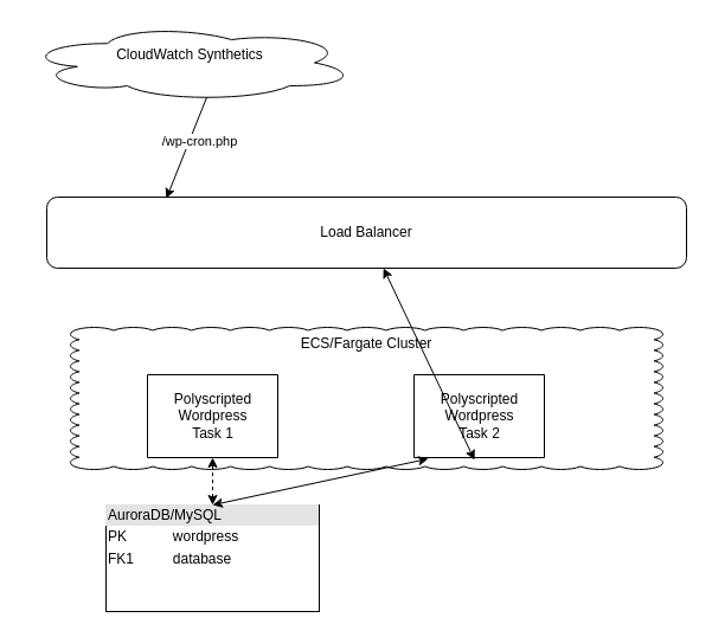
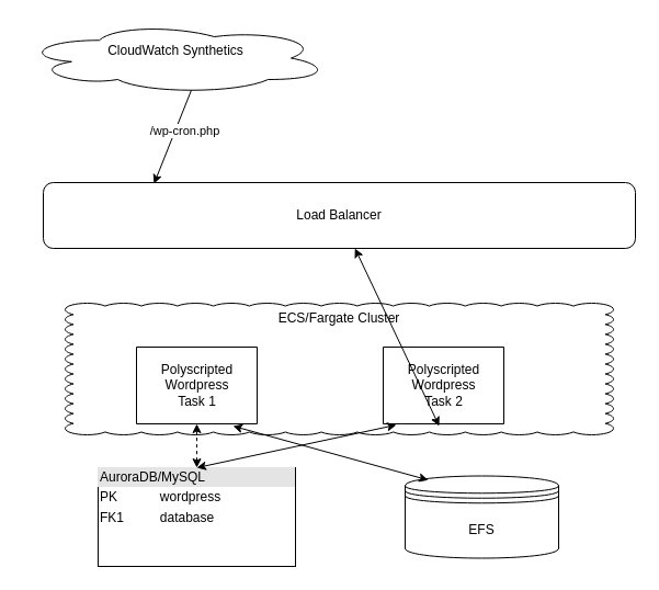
  <mxCell id="0" />
  <mxCell id="1" parent="0" />
+ <mxCell id="2" value="EFS" style="shape=datastore;whiteSpace=wrap;html=1;" parent="1" vertex="1"><mxGeometry x="369" y="433.5" width="140" height="75" as="geometry" /></mxCell>
  <mxCell id="3" value="&lt;div style=&quot;box-sizing: border-box ; width: 100% ; background: #e4e4e4 ; padding: 2px&quot;&gt;AuroraDB/MySQL&lt;br&gt;&lt;/div&gt;&lt;table style=&quot;width: 100% ; font-size: 1em&quot; cellspacing=&quot;0&quot; cellpadding=&quot;2&quot;&gt;&lt;tbody&gt;&lt;tr&gt;&lt;td&gt;PK&lt;/td&gt;&lt;td&gt;wordpress&lt;/td&gt;&lt;/tr&gt;&lt;tr&gt;&lt;td&gt;FK1&lt;/td&gt;&lt;td&gt;database&lt;/td&gt;&lt;/tr&gt;&lt;tr&gt;&lt;td&gt;&lt;br&gt;&lt;/td&gt;&lt;td&gt;&lt;br&gt;&lt;/td&gt;&lt;/tr&gt;&lt;/tbody&gt;&lt;/table&gt;" style="verticalAlign=top;align=left;overflow=fill;html=1;" parent="1" vertex="1"><mxGeometry x="89" y="426" width="180" height="90" as="geometry" /></mxCell>
  <mxCell id="4" value="ECS/Fargate Cluster" style="whiteSpace=wrap;html=1;shape=mxgraph.basic.cloud_rect;verticalAlign=top;" parent="1" vertex="1"><mxGeometry x="59" y="276" width="500" height="120" as="geometry" /></mxCell>
  <mxCell id="5" value="&lt;div&gt;Polyscripted &lt;br&gt;&lt;/div&gt;&lt;div&gt;Wordpress&lt;/div&gt;&lt;div&gt;Task 1&lt;br&gt;&lt;/div&gt;" style="verticalLabelPosition=middle;verticalAlign=middle;html=1;shape=mxgraph.basic.rect;fillColor2=none;strokeWidth=1;size=20;indent=5;labelPosition=center;align=center;" parent="1" vertex="1"><mxGeometry x="124" y="316" width="110" height="70" as="geometry" /></mxCell>
  <mxCell id="6" value="&lt;div&gt;Polyscripted &lt;br&gt;&lt;/div&gt;&lt;div&gt;Wordpress&lt;/div&gt;&lt;div&gt;Task 2&lt;br&gt;&lt;/div&gt;" style="verticalLabelPosition=middle;verticalAlign=middle;html=1;shape=mxgraph.basic.rect;fillColor2=none;strokeWidth=1;size=20;indent=5;labelPosition=center;align=center;" parent="1" vertex="1"><mxGeometry x="349" y="316" width="110" height="70" as="geometry" /></mxCell>
  <mxCell id="7" value="" style="endArrow=classic;startArrow=classic;html=1;exitX=0.5;exitY=0;exitDx=0;exitDy=0;dashed=1;" parent="1" source="3" target="5" edge="1"><mxGeometry width="50" height="50" relative="1" as="geometry"><mxPoint x="359" y="516" as="sourcePoint" /><mxPoint x="409" y="466" as="targetPoint" /></mxGeometry></mxCell>
  <mxCell id="8" value="" style="endArrow=classic;startArrow=classic;html=1;exitX=0.5;exitY=0;exitDx=0;exitDy=0;entryX=0.109;entryY=1.014;entryDx=0;entryDy=0;entryPerimeter=0;" parent="1" source="3" target="6" edge="1"><mxGeometry width="50" height="50" relative="1" as="geometry"><mxPoint x="359" y="516" as="sourcePoint" /><mxPoint x="409" y="466" as="targetPoint" /></mxGeometry></mxCell>
+ <mxCell id="9" value="" style="endArrow=classic;startArrow=classic;html=1;exitX=0.15;exitY=0.05;exitDx=0;exitDy=0;exitPerimeter=0;entryX=0.8;entryY=1.029;entryDx=0;entryDy=0;entryPerimeter=0;" parent="1" source="2" target="5" edge="1"><mxGeometry width="50" height="50" relative="1" as="geometry"><mxPoint x="359" y="516" as="sourcePoint" /><mxPoint x="409" y="466" as="targetPoint" /></mxGeometry></mxCell>
  <mxCell id="10" value="" style="endArrow=classic;startArrow=classic;html=1;exitX=0.464;exitY=1.029;exitDx=0;exitDy=0;exitPerimeter=0;" parent="1" source="6" target="11" edge="1"><mxGeometry width="50" height="50" relative="1" as="geometry"><mxPoint x="359" y="516" as="sourcePoint" /><mxPoint x="409" y="466" as="targetPoint" /></mxGeometry></mxCell>
  <mxCell id="11" value="Load Balancer" style="rounded=1;whiteSpace=wrap;html=1;" parent="1" vertex="1"><mxGeometry x="39" y="166" width="540" height="60" as="geometry" /></mxCell>
  <mxCell id="12" value="&lt;div&gt;CloudWatch Synthetics&lt;/div&gt;&lt;div&gt;&lt;br&gt;&lt;/div&gt;" style="ellipse;shape=cloud;whiteSpace=wrap;html=1;" vertex="1" parent="1"><mxGeometry x="20" y="20" width="280" height="65" as="geometry" /></mxCell>
  <mxCell id="13" value="" style="endArrow=classic;html=1;exitX=0.55;exitY=0.95;exitDx=0;exitDy=0;exitPerimeter=0;entryX=0.187;entryY=0.017;entryDx=0;entryDy=0;entryPerimeter=0;" edge="1" parent="1" source="12" target="11"><mxGeometry width="50" height="50" relative="1" as="geometry"><mxPoint x="371" y="298" as="sourcePoint" /><mxPoint x="421" y="248" as="targetPoint" /></mxGeometry></mxCell>
  <mxCell id="14" value="/wp-cron.php" style="edgeLabel;html=1;align=center;verticalAlign=middle;resizable=0;points=[];" vertex="1" connectable="0" parent="13"><mxGeometry x="-0.407" y="3" relative="1" as="geometry"><mxPoint x="1.08" y="10.25" as="offset" /></mxGeometry></mxCell>
